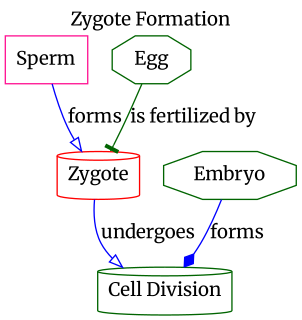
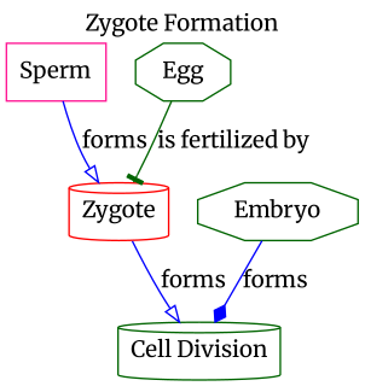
  digraph {
    fontname=Merriweather
    label="Zygote Formation"
    labelloc=t
    rankdir=TB
    node [color=darkgreen fontname=Merriweather shape=cylinder]
    edge [arrowhead=onormal color=blue fontname=Merriweather]
    n1 [color=deeppink label=Sperm shape=box]
    n2 [color=red label=Zygote]
    n3 [label="Cell Division"]
    n4 [label=Egg shape=octagon]
    n5 [label=Embryo shape=octagon]
    n1 -> n2 [label=forms]
-   n2 -> n3 [label=undergoes]
+   n2 -> n3 [label=forms]
    n4 -> n2 [arrowhead=tee color=darkgreen label="is fertilized by"]
    n5 -> n3 [arrowhead=diamond label=forms]
  }
